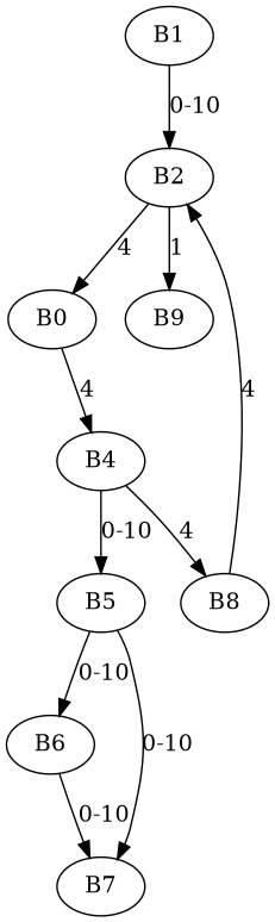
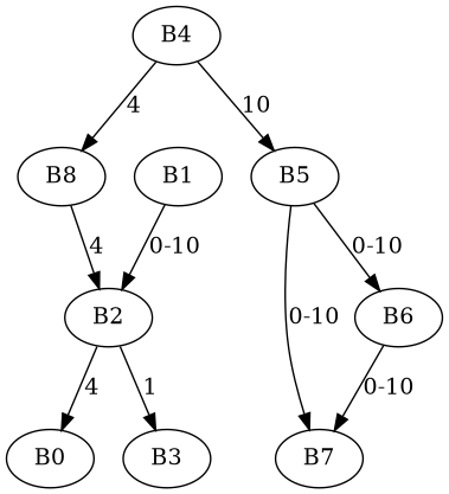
  digraph {
    B1
    B2
    n3 [label=B0]
-   B9
+   B9 [label=B3]
    B4
    B5
    B8
    B6
    B7
    B1 -> B2 [label="0-10"]
    B2 -> n3 [label=4]
    B2 -> B9 [label=1]
-   n3 -> B4 [label=4]
-   B4 -> B5 [label="0-10"]
+   B4 -> B5 [label=10]
    B4 -> B8 [label=4]
    B5 -> B6 [label="0-10"]
    B5 -> B7 [label="0-10"]
    B8 -> B2 [label=4]
    B6 -> B7 [label="0-10"]
  }
